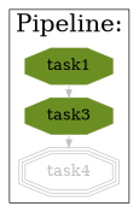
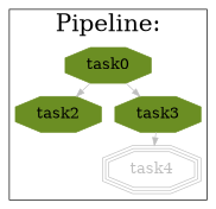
  digraph {
    fontsize=30
    ranksep=0.1
    splines=true
    node [color=olivedrab fillcolor=olivedrab fontcolor=black fontsize=20 shape=octagon style=filled]
    edge [arrowtype=normal color=gray minlen=2]
-   n1 [label=task1]
+   n1 [label=task0]
+   n2 [label=task2]
    n3 [label=task3]
    n4 [color=gray fontcolor=gray label=task4 shape=tripleoctagon fillcolor="" style=""]
    subgraph cluster_1 {
      label="Pipeline:"
      n1
+     n2
      n3
      n4
    }
+   n1 -> n2
    n1 -> n3
    n3 -> n4
  }
